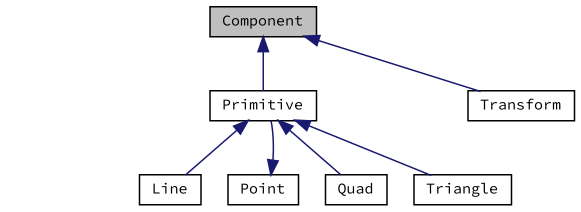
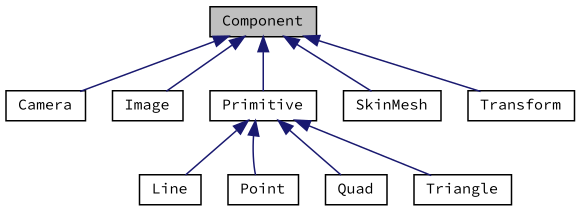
  digraph {
    fontname="Source Code Pro"
    node [color=black fillcolor=white fontname="Source Code Pro" fontsize=10 shape=record style=filled]
    edge [color=midnightblue dir=back fontname="Source Code Pro" fontsize=10 labelfontname=Helvetica labelfontsize=10 style=solid]
    n1 [fillcolor=grey75 fontcolor=black height=0.2 label=Component width=0.4]
+   n2 [height=0.2 label=Camera width=0.4]
+   n3 [height=0.2 label=Image width=0.4]
    n4 [height=0.2 label=Primitive width=0.4]
+   n5 [height=0.2 label=SkinMesh width=0.4]
    n6 [height=0.2 label=Transform width=0.4]
    n7 [height=0.2 label=Line width=0.4]
    n8 [height=0.2 label=Point width=0.4]
    n9 [height=0.2 label=Quad width=0.4]
    n10 [height=0.2 label=Triangle width=0.4]
+   n1 -> n2
+   n1 -> n3
    n1 -> n4
+   n1 -> n5
    n1 -> n6
    n4 -> n7
-   n8 -> n4
+   n4 -> n8
    n4 -> n9
    n4 -> n10
  }
